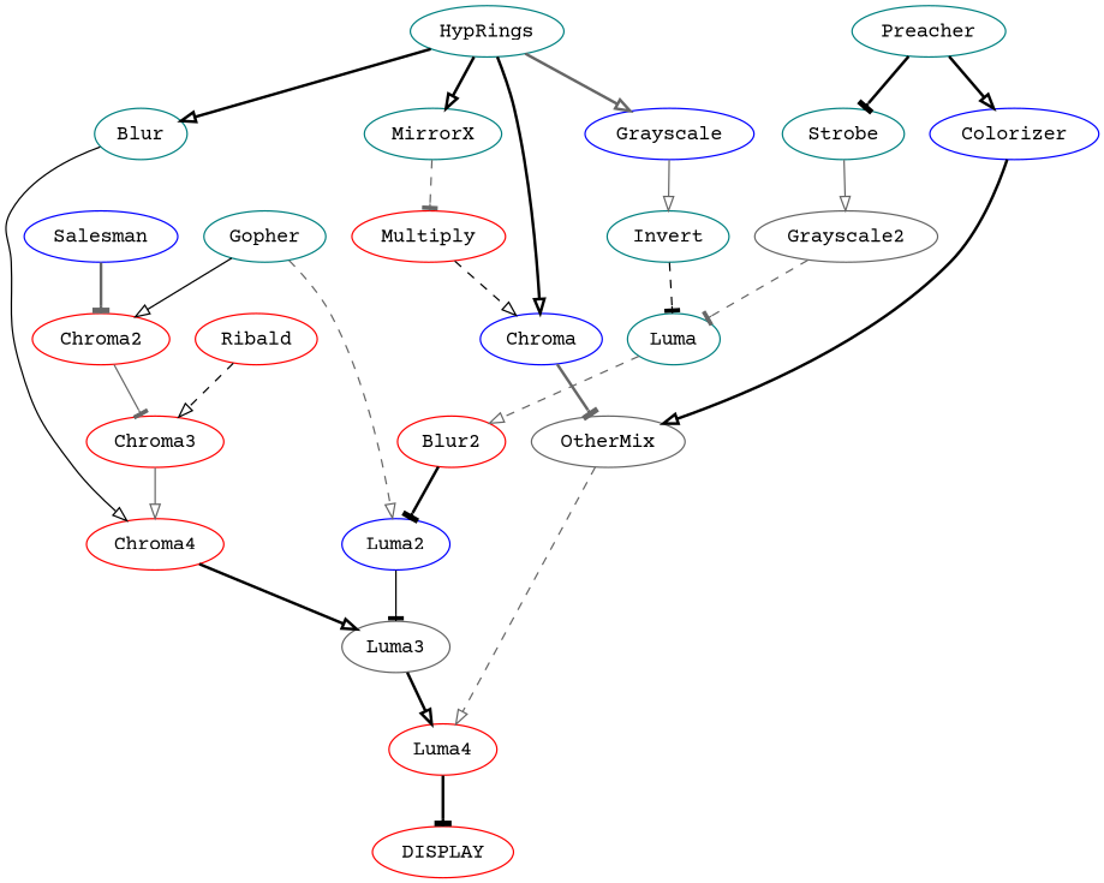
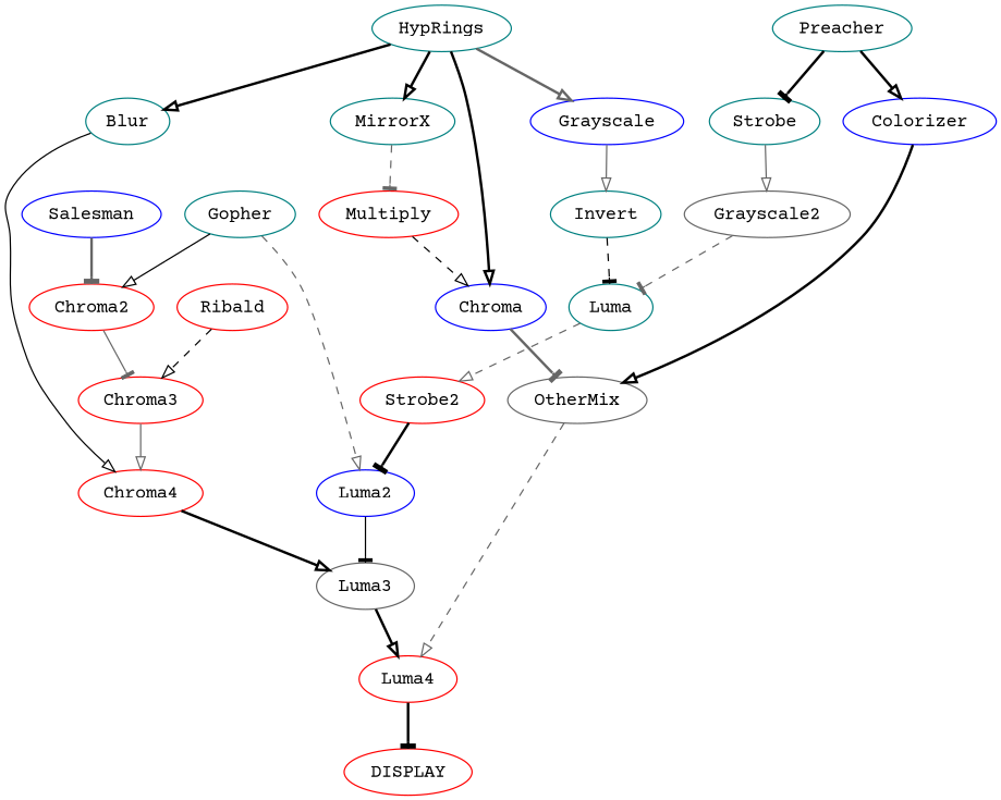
  digraph {
    fontname="Courier Prime"
    node [color=teal fontname="Courier Prime"]
    edge [arrowhead=onormal color=black fontname="Courier Prime" style=bold]
    Grayscale [color=blue height=0.5 width=1.2999]
    Invert [height=0.5 width=0.9027]
    Luma [height=0.5 width=0.88464]
    Blur [height=0.5 width=0.75]
    Chroma4 [color=red height=0.5 width=1.2457]
    Luma3 [color=gray40 height=0.5 width=1.011]
    MirrorX [height=0.5 width=1.1555]
    Multiply [color=red height=0.5 width=1.1916]
    Chroma [color=blue height=0.5 width=1.1193]
    Strobe [height=0.5 width=0.95686]
    Grayscale2 [color=gray40 height=0.5 width=1.4263]
    Colorizer [color=blue height=0.5 width=1.2457]
    OtherMix [color=gray40 height=0.5 width=1.2999]
    Luma4 [color=red height=0.5 width=1.011]
    Gopher [height=0.5 width=1.0471]
    Chroma2 [color=red height=0.5 width=1.2457]
    Luma2 [color=blue height=0.5 width=1.011]
    Chroma3 [color=red height=0.5 width=1.2457]
    Salesman [color=blue height=0.5 width=1.2638]
    Ribald [color=red height=0.5 width=0.97491]
    DISPLAY [color=red height=0.5 width=1.3721]
    HypRings [height=0.5 width=1.3179]
-   Blur2 [color=red height=0.5 width=0.86659]
+   Blur2 [color=red height=0.5 width=0.86659 label=Strobe2]
    Preacher [height=0.5 width=1.1735]
    Grayscale -> Invert [color=gray40 style=solid]
    Invert -> Luma [arrowhead=tee style=dashed]
    Luma -> Blur2 [color=gray40 style=dashed]
    Blur -> Chroma4 [style=solid]
    Chroma4 -> Luma3
    Luma3 -> Luma4
    MirrorX -> Multiply [arrowhead=tee color=gray40 style=dashed]
    Multiply -> Chroma [style=dashed]
    Chroma -> OtherMix [arrowhead=tee color=gray40]
    Strobe -> Grayscale2 [color=gray40 style=solid]
    Grayscale2 -> Luma [arrowhead=tee color=gray40 style=dashed]
    Colorizer -> OtherMix
    OtherMix -> Luma4 [color=gray40 style=dashed]
    Luma4 -> DISPLAY [arrowhead=tee]
    Gopher -> Chroma2 [style=solid]
    Gopher -> Luma2 [color=gray40 style=dashed]
    Chroma2 -> Chroma3 [arrowhead=tee color=gray40 style=solid]
    Luma2 -> Luma3 [arrowhead=tee style=solid]
    Chroma3 -> Chroma4 [color=gray40 style=solid]
    Salesman -> Chroma2 [arrowhead=tee color=gray40]
    Ribald -> Chroma3 [style=dashed]
    HypRings -> Grayscale [color=gray40]
    HypRings -> Blur
    HypRings -> MirrorX
    HypRings -> Chroma
    Blur2 -> Luma2 [arrowhead=tee]
    Preacher -> Strobe [arrowhead=tee]
    Preacher -> Colorizer
  }
